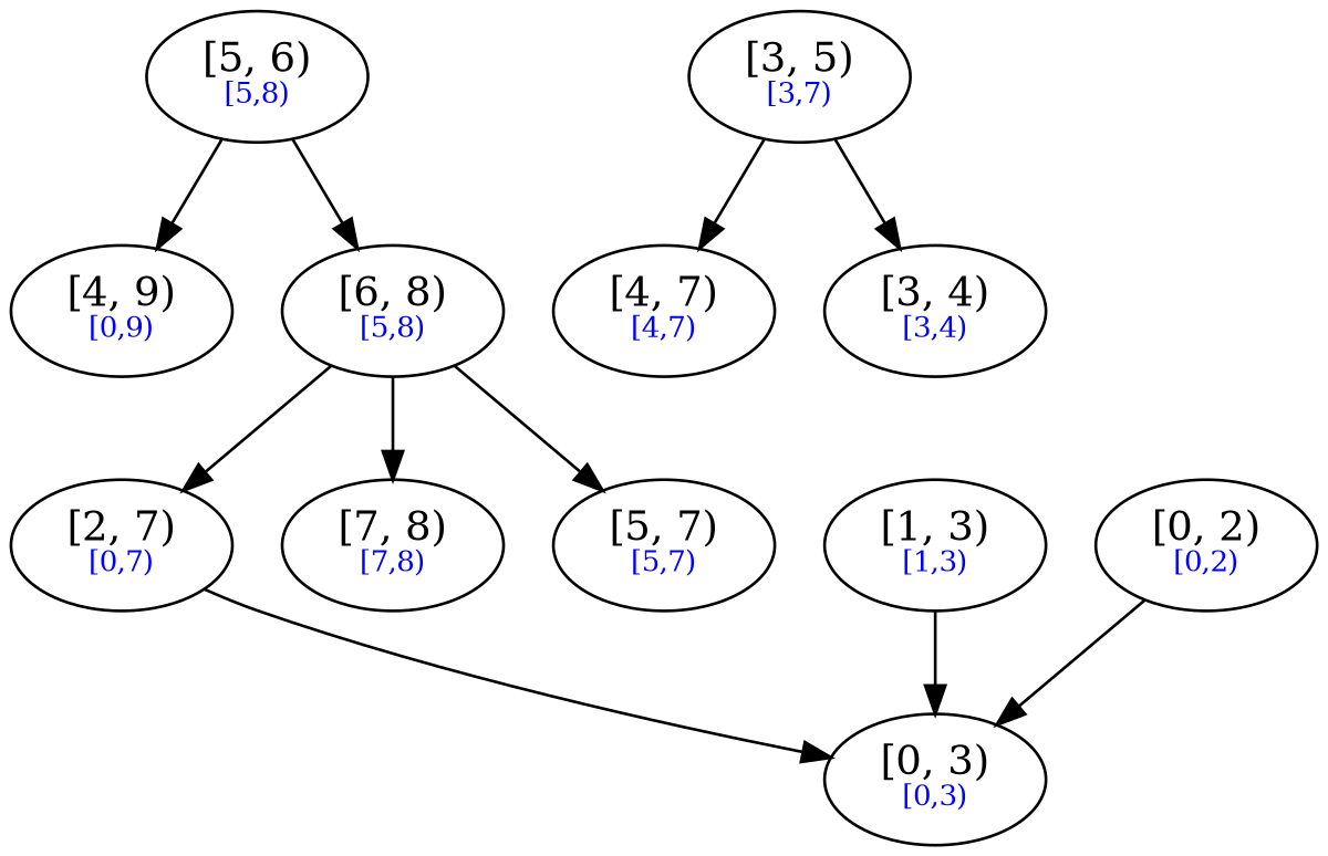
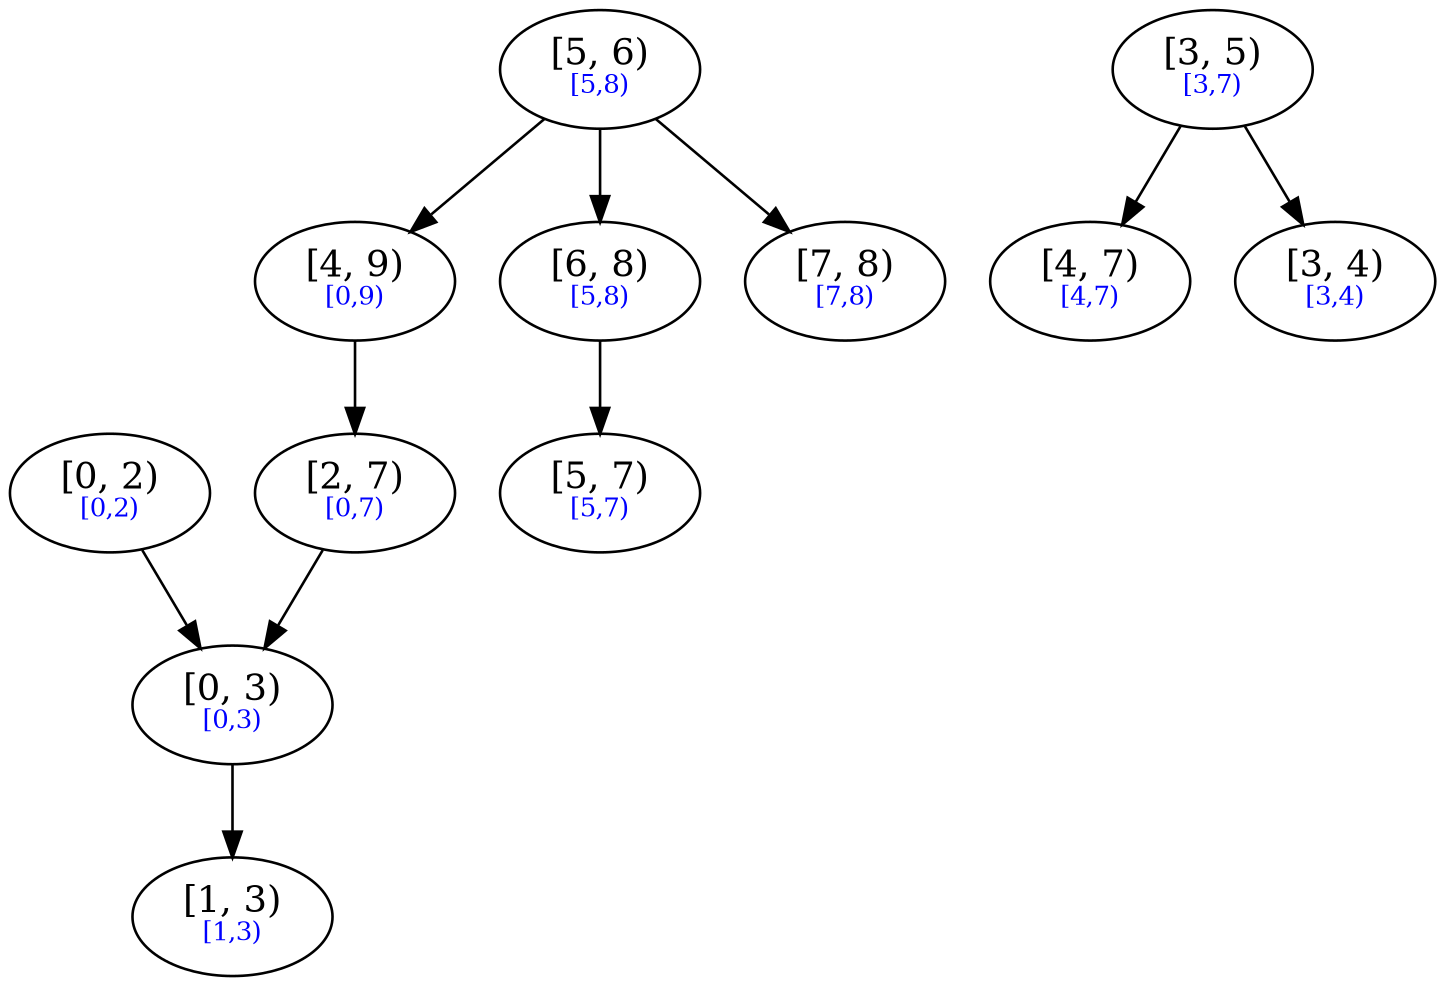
  digraph {
    n1 [label=<[4, 9)<br/><font point-size="10" color="blue">[0,9)</font>>]
    n2 [label=<[2, 7)<br/><font point-size="10" color="blue">[0,7)</font>>]
    n3 [label=<[5, 6)<br/><font point-size="10" color="blue">[5,8)</font>>]
    n4 [label=<[6, 8)<br/><font point-size="10" color="blue">[5,8)</font>>]
    n5 [label=<[0, 3)<br/><font point-size="10" color="blue">[0,3)</font>>]
    n6 [label=<[7, 8)<br/><font point-size="10" color="blue">[7,8)</font>>]
    n7 [label=<[5, 7)<br/><font point-size="10" color="blue">[5,7)</font>>]
    n8 [label=<[3, 5)<br/><font point-size="10" color="blue">[3,7)</font>>]
    n9 [label=<[4, 7)<br/><font point-size="10" color="blue">[4,7)</font>>]
    n10 [label=<[3, 4)<br/><font point-size="10" color="blue">[3,4)</font>>]
    n11 [label=<[1, 3)<br/><font point-size="10" color="blue">[1,3)</font>>]
    n12 [label=<[0, 2)<br/><font point-size="10" color="blue">[0,2)</font>>]
-   n4 -> n2
+   n1 -> n2
    n2 -> n5
    n3 -> n1
    n3 -> n4
-   n4 -> n6
+   n3 -> n6
    n4 -> n7
-   n11 -> n5
+   n5 -> n11
    n8 -> n9
    n8 -> n10
    n12 -> n5
  }
